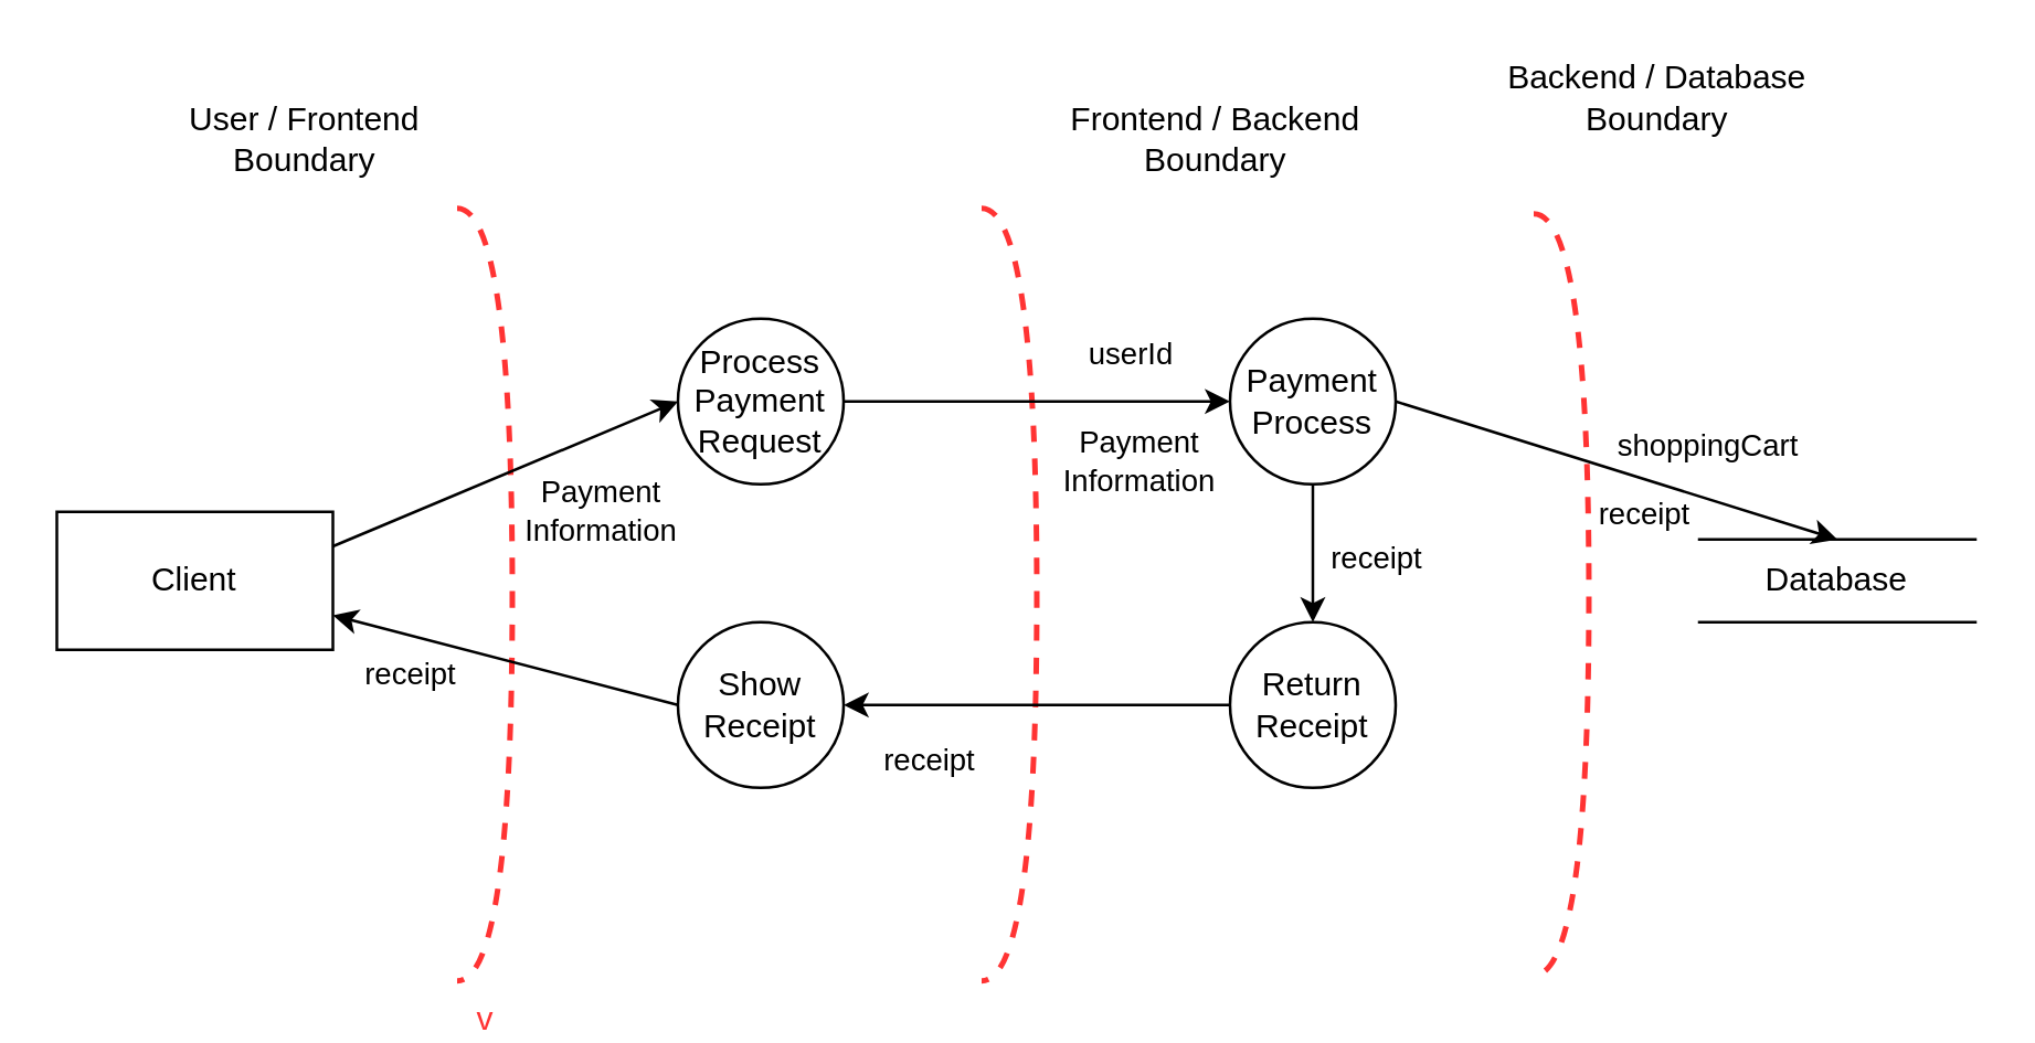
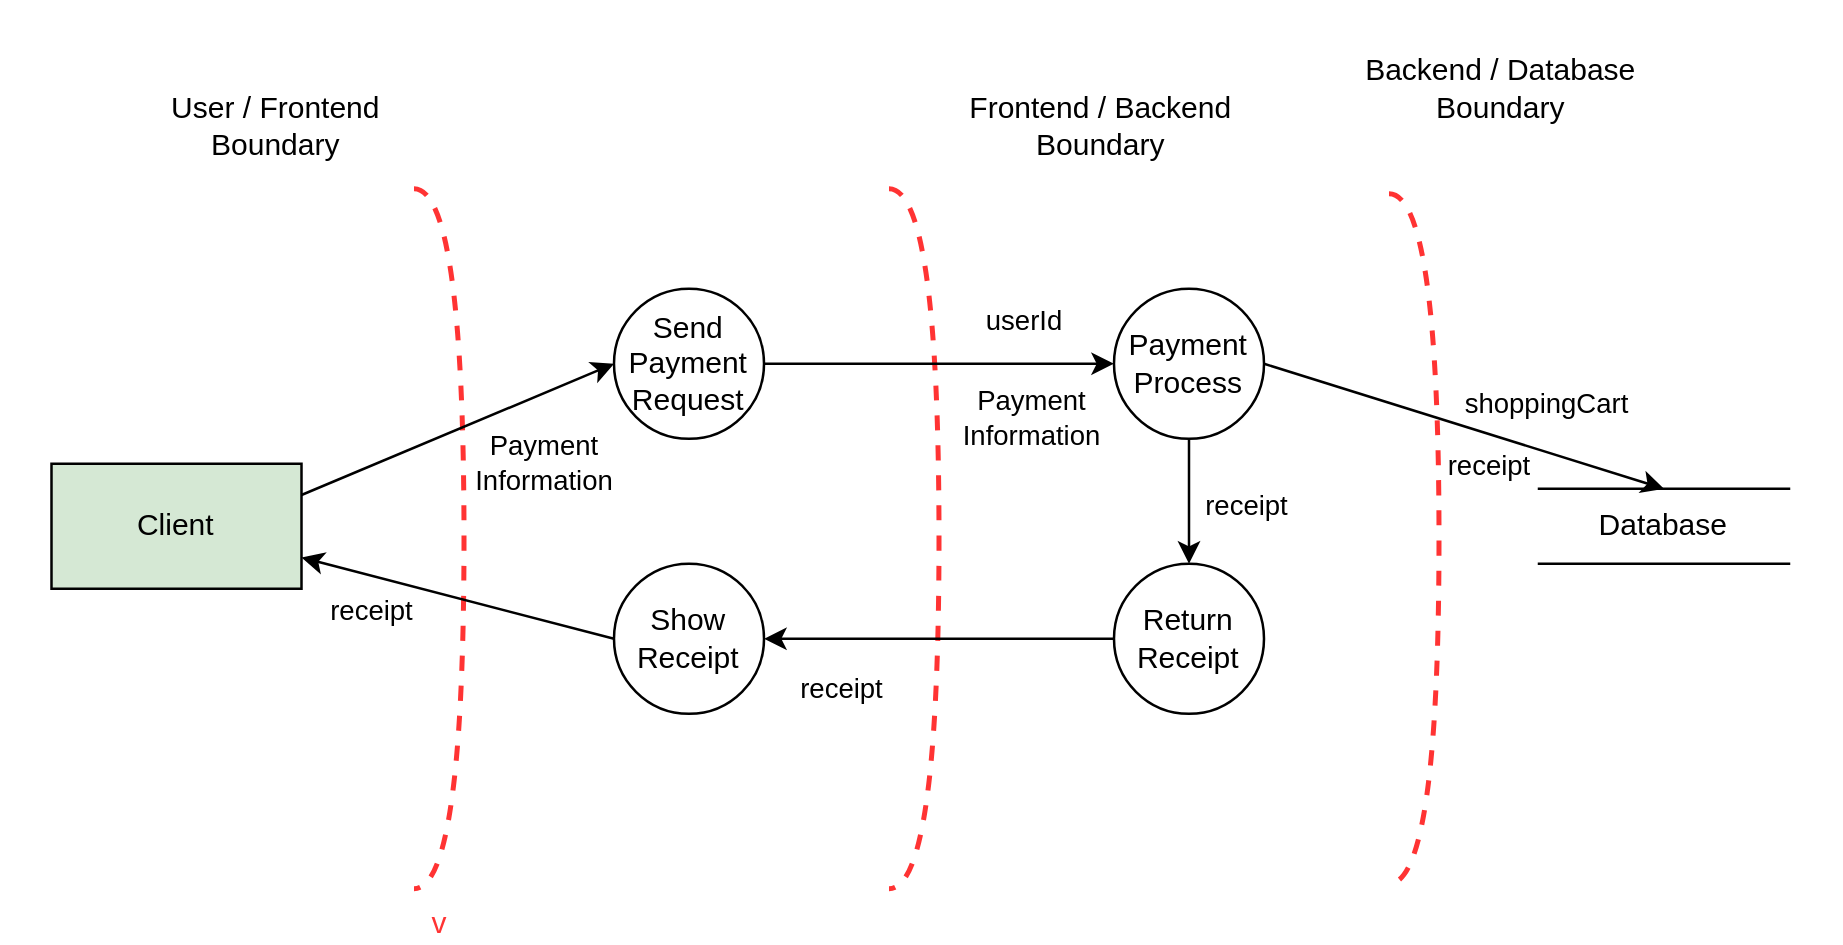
  <mxCell id="0" />
  <mxCell id="1" parent="0" />
- <mxCell id="2" value="Client" style="html=1;dashed=0;whiteSpace=wrap;" parent="1" vertex="1"><mxGeometry x="20" y="185" width="100" height="50" as="geometry" /></mxCell>
+ <mxCell id="2" value="Client" style="html=1;dashed=0;whiteSpace=wrap;fillColor=#d5e8d4;" parent="1" vertex="1"><mxGeometry x="20" y="185" width="100" height="50" as="geometry" /></mxCell>
  <mxCell id="3" value="v" style="shape=requiredInterface;html=1;verticalLabelPosition=bottom;dashed=1;strokeColor=#FF3333;strokeWidth=2;fillColor=none;fontColor=#FF3333;align=center;verticalAlign=top;labelPosition=center;" parent="1" vertex="1"><mxGeometry x="165" y="75" width="20" height="280" as="geometry" /></mxCell>
  <mxCell id="4" value="" style="shape=requiredInterface;html=1;verticalLabelPosition=bottom;dashed=1;strokeColor=#FF3333;strokeWidth=2;fillColor=none;fontColor=#FF3333;align=center;verticalAlign=top;labelPosition=center;" parent="1" vertex="1"><mxGeometry x="355" y="75" width="20" height="280" as="geometry" /></mxCell>
  <mxCell id="5" value="" style="shape=requiredInterface;html=1;verticalLabelPosition=bottom;dashed=1;strokeColor=#FF3333;strokeWidth=2;fillColor=none;fontColor=#FF3333;align=center;verticalAlign=top;labelPosition=center;" parent="1" vertex="1"><mxGeometry x="555" y="77" width="20" height="276" as="geometry" /></mxCell>
  <mxCell id="6" value="User / Frontend Boundary" style="text;html=1;align=center;verticalAlign=middle;whiteSpace=wrap;rounded=0;" parent="1" vertex="1"><mxGeometry x="55" y="35" width="110" height="30" as="geometry" /></mxCell>
  <mxCell id="7" value="Database" style="html=1;dashed=0;whiteSpace=wrap;shape=partialRectangle;right=0;left=0;" parent="1" vertex="1"><mxGeometry x="615" y="195" width="100" height="30" as="geometry" /></mxCell>
  <mxCell id="8" value="Frontend / Backend Boundary" style="text;html=1;align=center;verticalAlign=middle;whiteSpace=wrap;rounded=0;" parent="1" vertex="1"><mxGeometry x="385" y="35" width="110" height="30" as="geometry" /></mxCell>
  <mxCell id="9" value="Backend / Database Boundary" style="text;html=1;align=center;verticalAlign=middle;whiteSpace=wrap;rounded=0;" parent="1" vertex="1"><mxGeometry x="540" y="20" width="120" height="30" as="geometry" /></mxCell>
  <mxCell id="10" value="Return&lt;div&gt;Receipt&lt;/div&gt;" style="shape=ellipse;html=1;dashed=0;whiteSpace=wrap;perimeter=ellipsePerimeter;" parent="1" vertex="1"><mxGeometry x="445" y="225" width="60" height="60" as="geometry" /></mxCell>
- <mxCell id="11" value="Process Payment&lt;div&gt;Request&lt;/div&gt;" style="shape=ellipse;html=1;dashed=0;whiteSpace=wrap;perimeter=ellipsePerimeter;" parent="1" vertex="1"><mxGeometry x="245" y="115" width="60" height="60" as="geometry" /></mxCell>
+ <mxCell id="11" value="Send Payment&lt;div&gt;Request&lt;/div&gt;" style="shape=ellipse;html=1;dashed=0;whiteSpace=wrap;perimeter=ellipsePerimeter;" parent="1" vertex="1"><mxGeometry x="245" y="115" width="60" height="60" as="geometry" /></mxCell>
  <mxCell id="12" value="Show Receipt" style="shape=ellipse;html=1;dashed=0;whiteSpace=wrap;perimeter=ellipsePerimeter;" parent="1" vertex="1"><mxGeometry x="245" y="225" width="60" height="60" as="geometry" /></mxCell>
  <mxCell id="13" value="" style="endArrow=classic;html=1;rounded=0;exitX=1;exitY=0.25;exitDx=0;exitDy=0;entryX=0;entryY=0.5;entryDx=0;entryDy=0;" parent="1" source="2" target="11" edge="1"><mxGeometry width="50" height="50" relative="1" as="geometry"><mxPoint x="125" y="217.5" as="sourcePoint" /><mxPoint x="255" y="145" as="targetPoint" /></mxGeometry></mxCell>
  <mxCell id="14" value="Payment&lt;div&gt;Information&lt;/div&gt;" style="edgeLabel;html=1;align=center;verticalAlign=middle;resizable=0;points=[];" parent="13" vertex="1" connectable="0"><mxGeometry x="0.235" y="-1" relative="1" as="geometry"><mxPoint x="19" y="19" as="offset" /></mxGeometry></mxCell>
  <mxCell id="15" value="receipt" style="endArrow=classic;html=1;rounded=0;exitX=0;exitY=0.5;exitDx=0;exitDy=0;entryX=1;entryY=0.75;entryDx=0;entryDy=0;" parent="1" source="12" target="2" edge="1"><mxGeometry x="0.484" y="15" width="50" height="50" relative="1" as="geometry"><mxPoint x="195" y="375" as="sourcePoint" /><mxPoint x="125" y="225" as="targetPoint" /><mxPoint y="-1" as="offset" /></mxGeometry></mxCell>
  <mxCell id="16" value="" style="edgeStyle=orthogonalEdgeStyle;rounded=0;orthogonalLoop=1;jettySize=auto;html=1;" edge="1" parent="1" source="17" target="10"><mxGeometry relative="1" as="geometry" /></mxCell>
  <mxCell id="17" value="&lt;div&gt;Payment&lt;/div&gt;&lt;div&gt;Process&lt;br&gt;&lt;/div&gt;" style="shape=ellipse;html=1;dashed=0;whiteSpace=wrap;perimeter=ellipsePerimeter;" parent="1" vertex="1"><mxGeometry x="445" y="115" width="60" height="60" as="geometry" /></mxCell>
  <mxCell id="18" value="" style="endArrow=classic;html=1;rounded=0;exitX=1;exitY=0.5;exitDx=0;exitDy=0;entryX=0;entryY=0.5;entryDx=0;entryDy=0;" parent="1" source="11" target="17" edge="1"><mxGeometry width="50" height="50" relative="1" as="geometry"><mxPoint x="335" y="225" as="sourcePoint" /><mxPoint x="385" y="175" as="targetPoint" /></mxGeometry></mxCell>
  <mxCell id="19" value="userId" style="edgeLabel;html=1;align=center;verticalAlign=middle;resizable=0;points=[];" parent="18" vertex="1" connectable="0"><mxGeometry x="0.237" relative="1" as="geometry"><mxPoint x="16" y="-18" as="offset" /></mxGeometry></mxCell>
  <mxCell id="20" value="" style="endArrow=classic;html=1;rounded=0;exitX=1;exitY=0.5;exitDx=0;exitDy=0;entryX=0.5;entryY=0;entryDx=0;entryDy=0;" parent="1" source="17" target="7" edge="1"><mxGeometry width="50" height="50" relative="1" as="geometry"><mxPoint x="635" y="385" as="sourcePoint" /><mxPoint x="685" y="335" as="targetPoint" /></mxGeometry></mxCell>
  <mxCell id="21" value="receipt" style="edgeLabel;html=1;align=center;verticalAlign=middle;resizable=0;points=[];" parent="20" vertex="1" connectable="0"><mxGeometry x="0.255" y="-1" relative="1" as="geometry"><mxPoint x="-10" y="8" as="offset" /></mxGeometry></mxCell>
  <mxCell id="22" value="" style="endArrow=classic;html=1;rounded=0;exitX=0;exitY=0.5;exitDx=0;exitDy=0;entryX=1;entryY=0.5;entryDx=0;entryDy=0;" parent="1" source="10" target="12" edge="1"><mxGeometry width="50" height="50" relative="1" as="geometry"><mxPoint x="425" y="320" as="sourcePoint" /><mxPoint x="395" y="405" as="targetPoint" /></mxGeometry></mxCell>
  <mxCell id="23" value="receipt" style="edgeLabel;html=1;align=center;verticalAlign=middle;resizable=0;points=[];" parent="22" vertex="1" connectable="0"><mxGeometry x="0.551" relative="1" as="geometry"><mxPoint x="-1" y="19" as="offset" /></mxGeometry></mxCell>
  <mxCell id="24" value="Payment&lt;div&gt;Information&lt;/div&gt;" style="edgeLabel;html=1;align=center;verticalAlign=middle;resizable=0;points=[];" parent="1" vertex="1" connectable="0"><mxGeometry x="394.996" y="155.005" as="geometry"><mxPoint x="17" y="11" as="offset" /></mxGeometry></mxCell>
  <mxCell id="25" value="shoppingCart" style="edgeLabel;html=1;align=center;verticalAlign=middle;resizable=0;points=[];" vertex="1" connectable="0" parent="1"><mxGeometry x="614.998" y="155.006" as="geometry"><mxPoint x="3" y="5" as="offset" /></mxGeometry></mxCell>
  <mxCell id="26" value="receipt" style="edgeLabel;html=1;align=center;verticalAlign=middle;resizable=0;points=[];" vertex="1" connectable="0" parent="1"><mxGeometry x="594.998" y="194.996" as="geometry"><mxPoint x="-97" y="7" as="offset" /></mxGeometry></mxCell>
